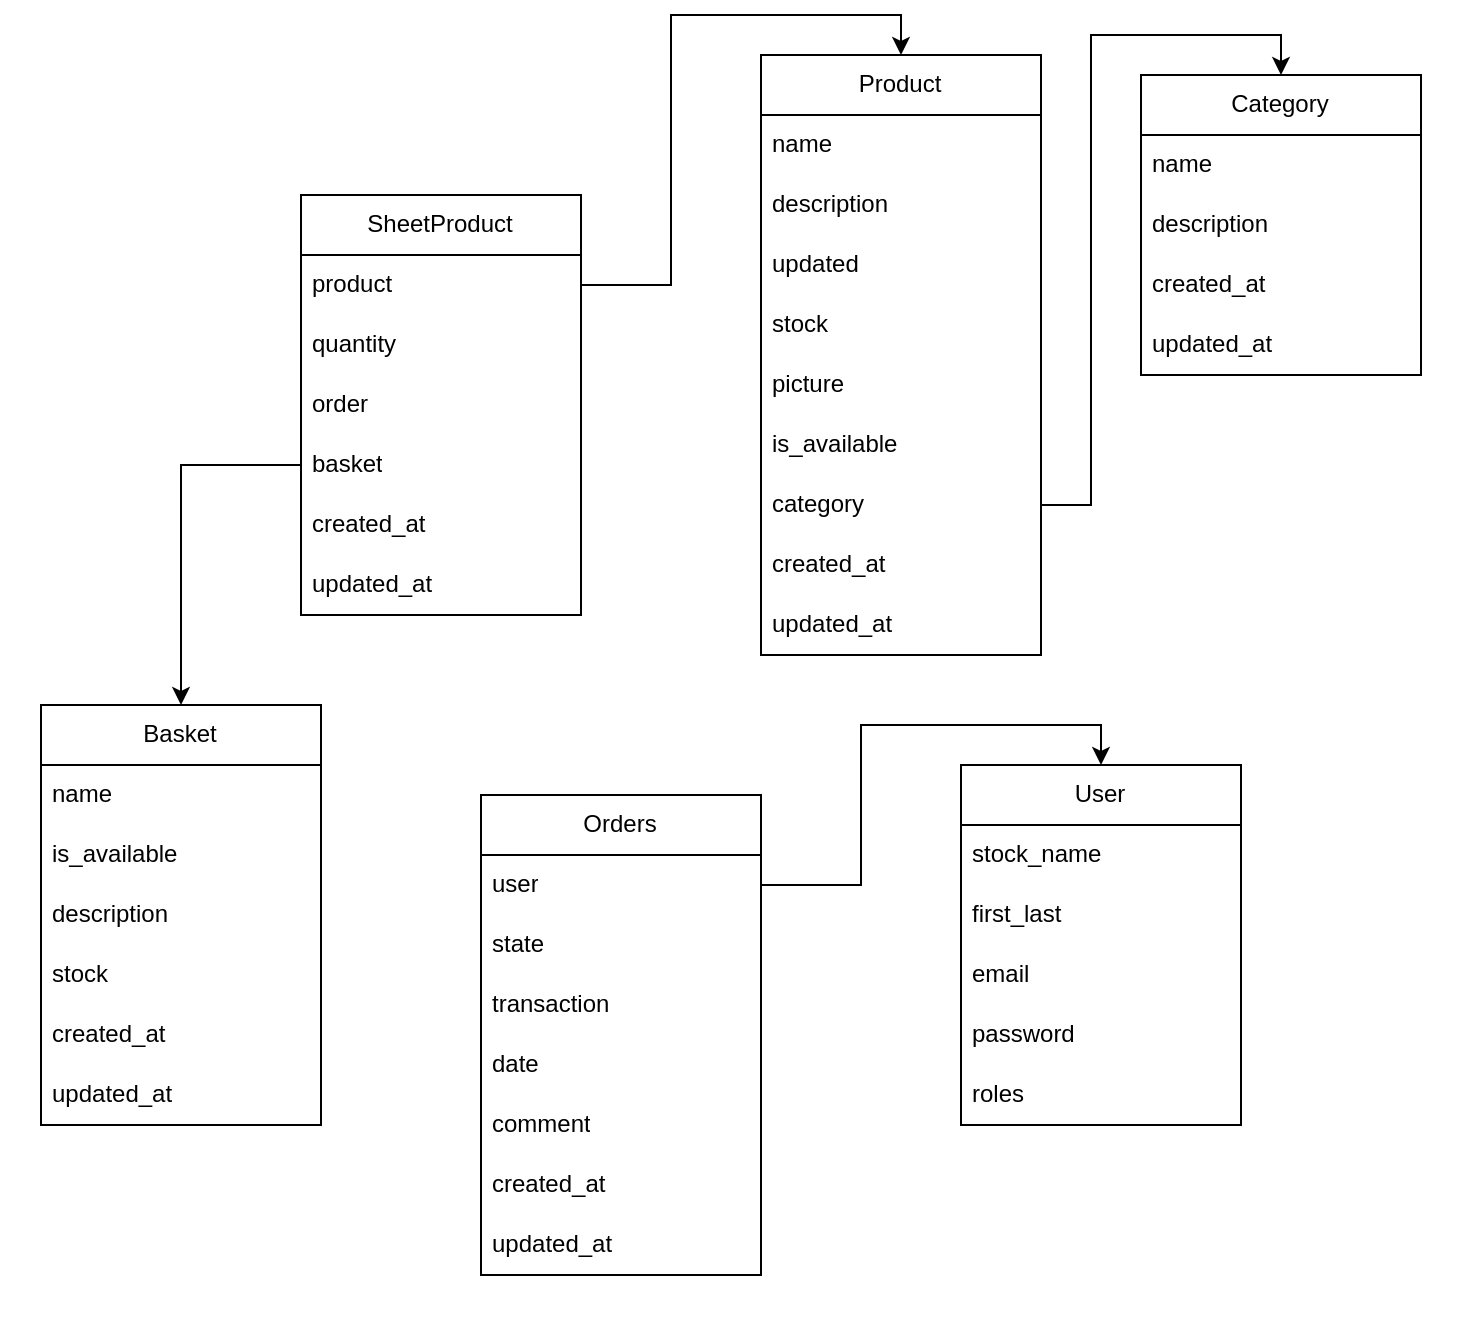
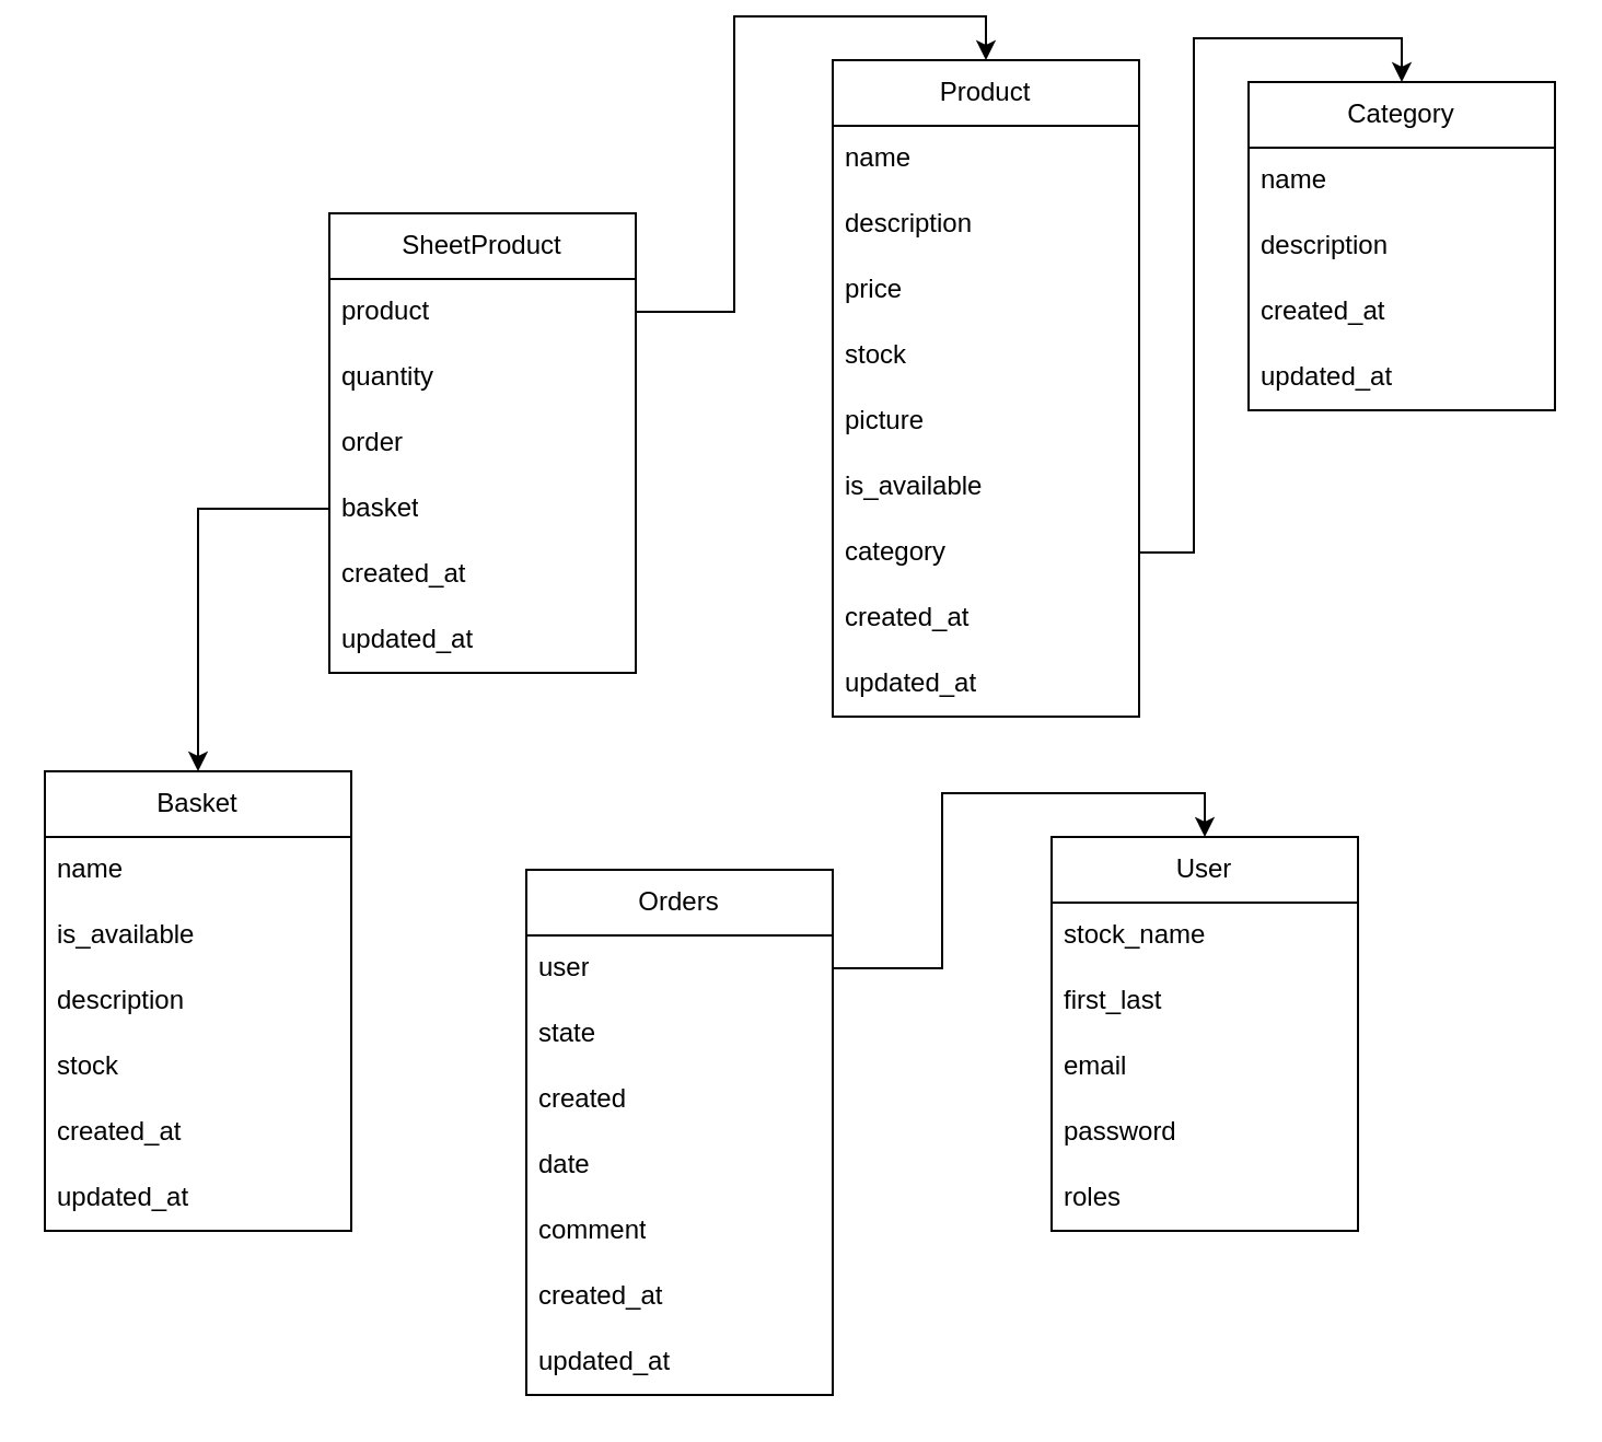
  <mxCell id="0" />
  <mxCell id="1" parent="0" />
  <mxCell id="2" value="User" style="swimlane;fontStyle=0;childLayout=stackLayout;horizontal=1;startSize=30;horizontalStack=0;resizeParent=1;resizeParentMax=0;resizeLast=0;collapsible=1;marginBottom=0;whiteSpace=wrap;html=1;" parent="1" vertex="1"><mxGeometry x="480" y="375" width="140" height="180" as="geometry" /></mxCell>
  <mxCell id="3" value="stock_name" style="text;strokeColor=none;fillColor=none;align=left;verticalAlign=middle;spacingLeft=4;spacingRight=4;overflow=hidden;points=[[0,0.5],[1,0.5]];portConstraint=eastwest;rotatable=0;whiteSpace=wrap;html=1;" parent="2" vertex="1"><mxGeometry y="30" width="140" height="30" as="geometry" /></mxCell>
  <mxCell id="4" value="first_last" style="text;strokeColor=none;fillColor=none;align=left;verticalAlign=middle;spacingLeft=4;spacingRight=4;overflow=hidden;points=[[0,0.5],[1,0.5]];portConstraint=eastwest;rotatable=0;whiteSpace=wrap;html=1;" parent="2" vertex="1"><mxGeometry y="60" width="140" height="30" as="geometry" /></mxCell>
  <mxCell id="5" value="email" style="text;strokeColor=none;fillColor=none;align=left;verticalAlign=middle;spacingLeft=4;spacingRight=4;overflow=hidden;points=[[0,0.5],[1,0.5]];portConstraint=eastwest;rotatable=0;whiteSpace=wrap;html=1;" parent="2" vertex="1"><mxGeometry y="90" width="140" height="30" as="geometry" /></mxCell>
  <mxCell id="6" value="password" style="text;strokeColor=none;fillColor=none;align=left;verticalAlign=middle;spacingLeft=4;spacingRight=4;overflow=hidden;points=[[0,0.5],[1,0.5]];portConstraint=eastwest;rotatable=0;whiteSpace=wrap;html=1;" vertex="1" parent="2"><mxGeometry y="120" width="140" height="30" as="geometry" /></mxCell>
  <mxCell id="7" value="roles" style="text;strokeColor=none;fillColor=none;align=left;verticalAlign=middle;spacingLeft=4;spacingRight=4;overflow=hidden;points=[[0,0.5],[1,0.5]];portConstraint=eastwest;rotatable=0;whiteSpace=wrap;html=1;" vertex="1" parent="2"><mxGeometry y="150" width="140" height="30" as="geometry" /></mxCell>
  <mxCell id="8" value="Product" style="swimlane;fontStyle=0;childLayout=stackLayout;horizontal=1;startSize=30;horizontalStack=0;resizeParent=1;resizeParentMax=0;resizeLast=0;collapsible=1;marginBottom=0;whiteSpace=wrap;html=1;" vertex="1" parent="1"><mxGeometry x="380" y="20" width="140" height="300" as="geometry" /></mxCell>
  <mxCell id="9" value="name" style="text;strokeColor=none;fillColor=none;align=left;verticalAlign=middle;spacingLeft=4;spacingRight=4;overflow=hidden;points=[[0,0.5],[1,0.5]];portConstraint=eastwest;rotatable=0;whiteSpace=wrap;html=1;" vertex="1" parent="8"><mxGeometry y="30" width="140" height="30" as="geometry" /></mxCell>
  <mxCell id="10" value="description" style="text;strokeColor=none;fillColor=none;align=left;verticalAlign=middle;spacingLeft=4;spacingRight=4;overflow=hidden;points=[[0,0.5],[1,0.5]];portConstraint=eastwest;rotatable=0;whiteSpace=wrap;html=1;" vertex="1" parent="8"><mxGeometry y="60" width="140" height="30" as="geometry" /></mxCell>
- <mxCell id="11" value="updated" style="text;strokeColor=none;fillColor=none;align=left;verticalAlign=middle;spacingLeft=4;spacingRight=4;overflow=hidden;points=[[0,0.5],[1,0.5]];portConstraint=eastwest;rotatable=0;whiteSpace=wrap;html=1;" vertex="1" parent="8"><mxGeometry y="90" width="140" height="30" as="geometry" /></mxCell>
+ <mxCell id="11" value="price" style="text;strokeColor=none;fillColor=none;align=left;verticalAlign=middle;spacingLeft=4;spacingRight=4;overflow=hidden;points=[[0,0.5],[1,0.5]];portConstraint=eastwest;rotatable=0;whiteSpace=wrap;html=1;" vertex="1" parent="8"><mxGeometry y="90" width="140" height="30" as="geometry" /></mxCell>
  <mxCell id="12" value="stock" style="text;strokeColor=none;fillColor=none;align=left;verticalAlign=middle;spacingLeft=4;spacingRight=4;overflow=hidden;points=[[0,0.5],[1,0.5]];portConstraint=eastwest;rotatable=0;whiteSpace=wrap;html=1;" vertex="1" parent="8"><mxGeometry y="120" width="140" height="30" as="geometry" /></mxCell>
  <mxCell id="13" value="picture" style="text;strokeColor=none;fillColor=none;align=left;verticalAlign=middle;spacingLeft=4;spacingRight=4;overflow=hidden;points=[[0,0.5],[1,0.5]];portConstraint=eastwest;rotatable=0;whiteSpace=wrap;html=1;" vertex="1" parent="8"><mxGeometry y="150" width="140" height="30" as="geometry" /></mxCell>
  <mxCell id="14" value="is_available" style="text;strokeColor=none;fillColor=none;align=left;verticalAlign=middle;spacingLeft=4;spacingRight=4;overflow=hidden;points=[[0,0.5],[1,0.5]];portConstraint=eastwest;rotatable=0;whiteSpace=wrap;html=1;" vertex="1" parent="8"><mxGeometry y="180" width="140" height="30" as="geometry" /></mxCell>
  <mxCell id="15" value="category" style="text;strokeColor=none;fillColor=none;align=left;verticalAlign=middle;spacingLeft=4;spacingRight=4;overflow=hidden;points=[[0,0.5],[1,0.5]];portConstraint=eastwest;rotatable=0;whiteSpace=wrap;html=1;" vertex="1" parent="8"><mxGeometry y="210" width="140" height="30" as="geometry" /></mxCell>
  <mxCell id="16" value="created_at" style="text;strokeColor=none;fillColor=none;align=left;verticalAlign=middle;spacingLeft=4;spacingRight=4;overflow=hidden;points=[[0,0.5],[1,0.5]];portConstraint=eastwest;rotatable=0;whiteSpace=wrap;html=1;" vertex="1" parent="8"><mxGeometry y="240" width="140" height="30" as="geometry" /></mxCell>
  <mxCell id="17" value="updated_at" style="text;strokeColor=none;fillColor=none;align=left;verticalAlign=middle;spacingLeft=4;spacingRight=4;overflow=hidden;points=[[0,0.5],[1,0.5]];portConstraint=eastwest;rotatable=0;whiteSpace=wrap;html=1;" vertex="1" parent="8"><mxGeometry y="270" width="140" height="30" as="geometry" /></mxCell>
  <mxCell id="18" value="Category" style="swimlane;fontStyle=0;childLayout=stackLayout;horizontal=1;startSize=30;horizontalStack=0;resizeParent=1;resizeParentMax=0;resizeLast=0;collapsible=1;marginBottom=0;whiteSpace=wrap;html=1;" vertex="1" parent="1"><mxGeometry x="570" y="30" width="140" height="150" as="geometry" /></mxCell>
  <mxCell id="19" value="name" style="text;strokeColor=none;fillColor=none;align=left;verticalAlign=middle;spacingLeft=4;spacingRight=4;overflow=hidden;points=[[0,0.5],[1,0.5]];portConstraint=eastwest;rotatable=0;whiteSpace=wrap;html=1;" vertex="1" parent="18"><mxGeometry y="30" width="140" height="30" as="geometry" /></mxCell>
  <mxCell id="20" value="description" style="text;strokeColor=none;fillColor=none;align=left;verticalAlign=middle;spacingLeft=4;spacingRight=4;overflow=hidden;points=[[0,0.5],[1,0.5]];portConstraint=eastwest;rotatable=0;whiteSpace=wrap;html=1;" vertex="1" parent="18"><mxGeometry y="60" width="140" height="30" as="geometry" /></mxCell>
  <mxCell id="21" value="created_at" style="text;strokeColor=none;fillColor=none;align=left;verticalAlign=middle;spacingLeft=4;spacingRight=4;overflow=hidden;points=[[0,0.5],[1,0.5]];portConstraint=eastwest;rotatable=0;whiteSpace=wrap;html=1;" vertex="1" parent="18"><mxGeometry y="90" width="140" height="30" as="geometry" /></mxCell>
  <mxCell id="22" value="updated_at" style="text;strokeColor=none;fillColor=none;align=left;verticalAlign=middle;spacingLeft=4;spacingRight=4;overflow=hidden;points=[[0,0.5],[1,0.5]];portConstraint=eastwest;rotatable=0;whiteSpace=wrap;html=1;" vertex="1" parent="18"><mxGeometry y="120" width="140" height="30" as="geometry" /></mxCell>
  <mxCell id="23" value="Orders" style="swimlane;fontStyle=0;childLayout=stackLayout;horizontal=1;startSize=30;horizontalStack=0;resizeParent=1;resizeParentMax=0;resizeLast=0;collapsible=1;marginBottom=0;whiteSpace=wrap;html=1;" vertex="1" parent="1"><mxGeometry x="240" y="390" width="140" height="240" as="geometry" /></mxCell>
  <mxCell id="24" value="user" style="text;strokeColor=none;fillColor=none;align=left;verticalAlign=middle;spacingLeft=4;spacingRight=4;overflow=hidden;points=[[0,0.5],[1,0.5]];portConstraint=eastwest;rotatable=0;whiteSpace=wrap;html=1;" vertex="1" parent="23"><mxGeometry y="30" width="140" height="30" as="geometry" /></mxCell>
  <mxCell id="25" value="state" style="text;strokeColor=none;fillColor=none;align=left;verticalAlign=middle;spacingLeft=4;spacingRight=4;overflow=hidden;points=[[0,0.5],[1,0.5]];portConstraint=eastwest;rotatable=0;whiteSpace=wrap;html=1;" vertex="1" parent="23"><mxGeometry y="60" width="140" height="30" as="geometry" /></mxCell>
- <mxCell id="26" value="transaction" style="text;strokeColor=none;fillColor=none;align=left;verticalAlign=middle;spacingLeft=4;spacingRight=4;overflow=hidden;points=[[0,0.5],[1,0.5]];portConstraint=eastwest;rotatable=0;whiteSpace=wrap;html=1;" vertex="1" parent="23"><mxGeometry y="90" width="140" height="30" as="geometry" /></mxCell>
+ <mxCell id="26" value="created" style="text;strokeColor=none;fillColor=none;align=left;verticalAlign=middle;spacingLeft=4;spacingRight=4;overflow=hidden;points=[[0,0.5],[1,0.5]];portConstraint=eastwest;rotatable=0;whiteSpace=wrap;html=1;" vertex="1" parent="23"><mxGeometry y="90" width="140" height="30" as="geometry" /></mxCell>
  <mxCell id="27" value="date" style="text;strokeColor=none;fillColor=none;align=left;verticalAlign=middle;spacingLeft=4;spacingRight=4;overflow=hidden;points=[[0,0.5],[1,0.5]];portConstraint=eastwest;rotatable=0;whiteSpace=wrap;html=1;" vertex="1" parent="23"><mxGeometry y="120" width="140" height="30" as="geometry" /></mxCell>
  <mxCell id="28" value="comment" style="text;strokeColor=none;fillColor=none;align=left;verticalAlign=middle;spacingLeft=4;spacingRight=4;overflow=hidden;points=[[0,0.5],[1,0.5]];portConstraint=eastwest;rotatable=0;whiteSpace=wrap;html=1;" vertex="1" parent="23"><mxGeometry y="150" width="140" height="30" as="geometry" /></mxCell>
  <mxCell id="29" value="created_at" style="text;strokeColor=none;fillColor=none;align=left;verticalAlign=middle;spacingLeft=4;spacingRight=4;overflow=hidden;points=[[0,0.5],[1,0.5]];portConstraint=eastwest;rotatable=0;whiteSpace=wrap;html=1;" vertex="1" parent="23"><mxGeometry y="180" width="140" height="30" as="geometry" /></mxCell>
  <mxCell id="30" value="updated_at" style="text;strokeColor=none;fillColor=none;align=left;verticalAlign=middle;spacingLeft=4;spacingRight=4;overflow=hidden;points=[[0,0.5],[1,0.5]];portConstraint=eastwest;rotatable=0;whiteSpace=wrap;html=1;" vertex="1" parent="23"><mxGeometry y="210" width="140" height="30" as="geometry" /></mxCell>
  <mxCell id="31" value="SheetProduct" style="swimlane;fontStyle=0;childLayout=stackLayout;horizontal=1;startSize=30;horizontalStack=0;resizeParent=1;resizeParentMax=0;resizeLast=0;collapsible=1;marginBottom=0;whiteSpace=wrap;html=1;" vertex="1" parent="1"><mxGeometry x="150" y="90" width="140" height="210" as="geometry" /></mxCell>
  <mxCell id="32" value="product" style="text;strokeColor=none;fillColor=none;align=left;verticalAlign=middle;spacingLeft=4;spacingRight=4;overflow=hidden;points=[[0,0.5],[1,0.5]];portConstraint=eastwest;rotatable=0;whiteSpace=wrap;html=1;" vertex="1" parent="31"><mxGeometry y="30" width="140" height="30" as="geometry" /></mxCell>
  <mxCell id="33" value="quantity" style="text;strokeColor=none;fillColor=none;align=left;verticalAlign=middle;spacingLeft=4;spacingRight=4;overflow=hidden;points=[[0,0.5],[1,0.5]];portConstraint=eastwest;rotatable=0;whiteSpace=wrap;html=1;" vertex="1" parent="31"><mxGeometry y="60" width="140" height="30" as="geometry" /></mxCell>
  <mxCell id="34" value="order" style="text;strokeColor=none;fillColor=none;align=left;verticalAlign=middle;spacingLeft=4;spacingRight=4;overflow=hidden;points=[[0,0.5],[1,0.5]];portConstraint=eastwest;rotatable=0;whiteSpace=wrap;html=1;" vertex="1" parent="31"><mxGeometry y="90" width="140" height="30" as="geometry" /></mxCell>
  <mxCell id="35" value="basket" style="text;strokeColor=none;fillColor=none;align=left;verticalAlign=middle;spacingLeft=4;spacingRight=4;overflow=hidden;points=[[0,0.5],[1,0.5]];portConstraint=eastwest;rotatable=0;whiteSpace=wrap;html=1;" vertex="1" parent="31"><mxGeometry y="120" width="140" height="30" as="geometry" /></mxCell>
  <mxCell id="36" value="created_at" style="text;strokeColor=none;fillColor=none;align=left;verticalAlign=middle;spacingLeft=4;spacingRight=4;overflow=hidden;points=[[0,0.5],[1,0.5]];portConstraint=eastwest;rotatable=0;whiteSpace=wrap;html=1;" vertex="1" parent="31"><mxGeometry y="150" width="140" height="30" as="geometry" /></mxCell>
  <mxCell id="37" value="updated_at" style="text;strokeColor=none;fillColor=none;align=left;verticalAlign=middle;spacingLeft=4;spacingRight=4;overflow=hidden;points=[[0,0.5],[1,0.5]];portConstraint=eastwest;rotatable=0;whiteSpace=wrap;html=1;" vertex="1" parent="31"><mxGeometry y="180" width="140" height="30" as="geometry" /></mxCell>
  <mxCell id="38" style="edgeStyle=orthogonalEdgeStyle;rounded=0;orthogonalLoop=1;jettySize=auto;html=1;exitX=1;exitY=0.5;exitDx=0;exitDy=0;entryX=0.5;entryY=0;entryDx=0;entryDy=0;" edge="1" parent="1" source="15" target="18"><mxGeometry relative="1" as="geometry" /></mxCell>
  <mxCell id="39" style="edgeStyle=orthogonalEdgeStyle;rounded=0;orthogonalLoop=1;jettySize=auto;html=1;exitX=1;exitY=0.5;exitDx=0;exitDy=0;entryX=0.5;entryY=0;entryDx=0;entryDy=0;" edge="1" parent="1" source="32" target="8"><mxGeometry relative="1" as="geometry" /></mxCell>
  <mxCell id="40" value="Basket" style="swimlane;fontStyle=0;childLayout=stackLayout;horizontal=1;startSize=30;horizontalStack=0;resizeParent=1;resizeParentMax=0;resizeLast=0;collapsible=1;marginBottom=0;whiteSpace=wrap;html=1;" vertex="1" parent="1"><mxGeometry x="20" y="345" width="140" height="210" as="geometry" /></mxCell>
  <mxCell id="41" value="name" style="text;strokeColor=none;fillColor=none;align=left;verticalAlign=middle;spacingLeft=4;spacingRight=4;overflow=hidden;points=[[0,0.5],[1,0.5]];portConstraint=eastwest;rotatable=0;whiteSpace=wrap;html=1;" vertex="1" parent="40"><mxGeometry y="30" width="140" height="30" as="geometry" /></mxCell>
  <mxCell id="42" value="is_available" style="text;strokeColor=none;fillColor=none;align=left;verticalAlign=middle;spacingLeft=4;spacingRight=4;overflow=hidden;points=[[0,0.5],[1,0.5]];portConstraint=eastwest;rotatable=0;whiteSpace=wrap;html=1;" vertex="1" parent="40"><mxGeometry y="60" width="140" height="30" as="geometry" /></mxCell>
  <mxCell id="43" value="description" style="text;strokeColor=none;fillColor=none;align=left;verticalAlign=middle;spacingLeft=4;spacingRight=4;overflow=hidden;points=[[0,0.5],[1,0.5]];portConstraint=eastwest;rotatable=0;whiteSpace=wrap;html=1;" vertex="1" parent="40"><mxGeometry y="90" width="140" height="30" as="geometry" /></mxCell>
  <mxCell id="44" value="stock" style="text;strokeColor=none;fillColor=none;align=left;verticalAlign=middle;spacingLeft=4;spacingRight=4;overflow=hidden;points=[[0,0.5],[1,0.5]];portConstraint=eastwest;rotatable=0;whiteSpace=wrap;html=1;" vertex="1" parent="40"><mxGeometry y="120" width="140" height="30" as="geometry" /></mxCell>
  <mxCell id="45" value="created_at" style="text;strokeColor=none;fillColor=none;align=left;verticalAlign=middle;spacingLeft=4;spacingRight=4;overflow=hidden;points=[[0,0.5],[1,0.5]];portConstraint=eastwest;rotatable=0;whiteSpace=wrap;html=1;" vertex="1" parent="40"><mxGeometry y="150" width="140" height="30" as="geometry" /></mxCell>
  <mxCell id="46" value="updated_at" style="text;strokeColor=none;fillColor=none;align=left;verticalAlign=middle;spacingLeft=4;spacingRight=4;overflow=hidden;points=[[0,0.5],[1,0.5]];portConstraint=eastwest;rotatable=0;whiteSpace=wrap;html=1;" vertex="1" parent="40"><mxGeometry y="180" width="140" height="30" as="geometry" /></mxCell>
  <mxCell id="47" style="edgeStyle=orthogonalEdgeStyle;rounded=0;orthogonalLoop=1;jettySize=auto;html=1;entryX=0.5;entryY=0;entryDx=0;entryDy=0;" edge="1" parent="1" source="35" target="40"><mxGeometry relative="1" as="geometry" /></mxCell>
  <mxCell id="48" style="edgeStyle=orthogonalEdgeStyle;rounded=0;orthogonalLoop=1;jettySize=auto;html=1;exitX=1;exitY=0.5;exitDx=0;exitDy=0;entryX=0.5;entryY=0;entryDx=0;entryDy=0;" edge="1" parent="1" source="24" target="2"><mxGeometry relative="1" as="geometry" /></mxCell>
